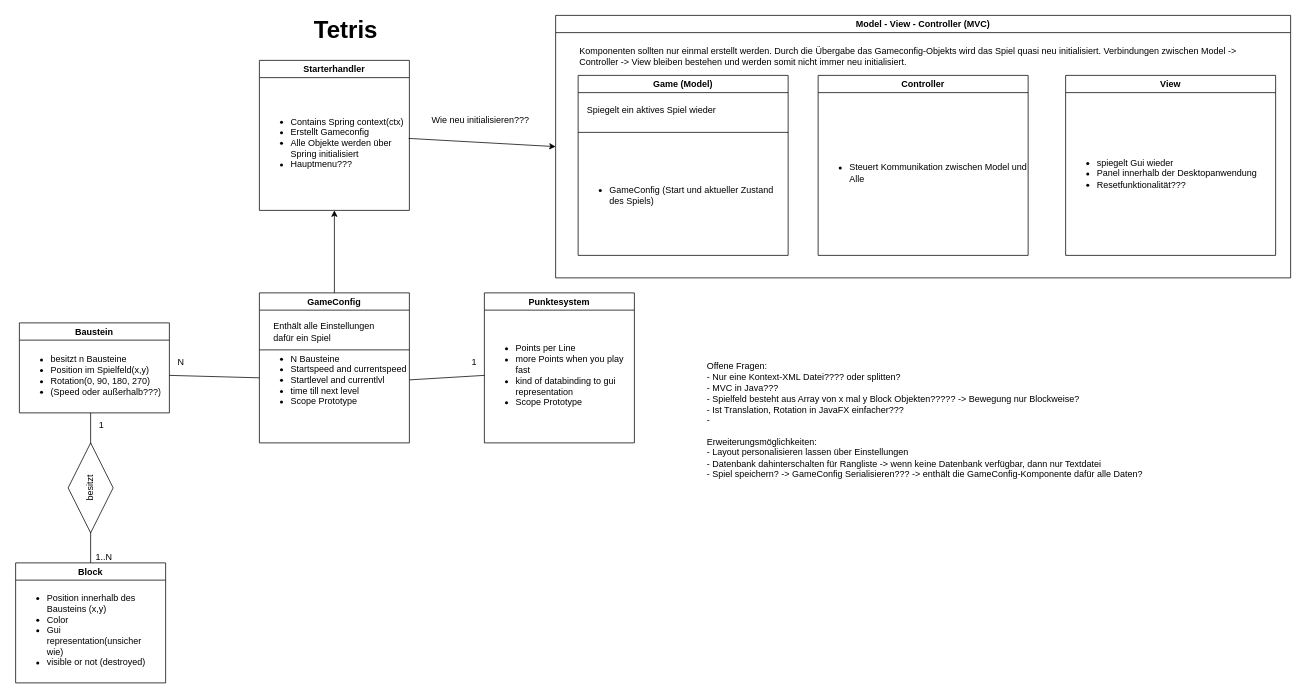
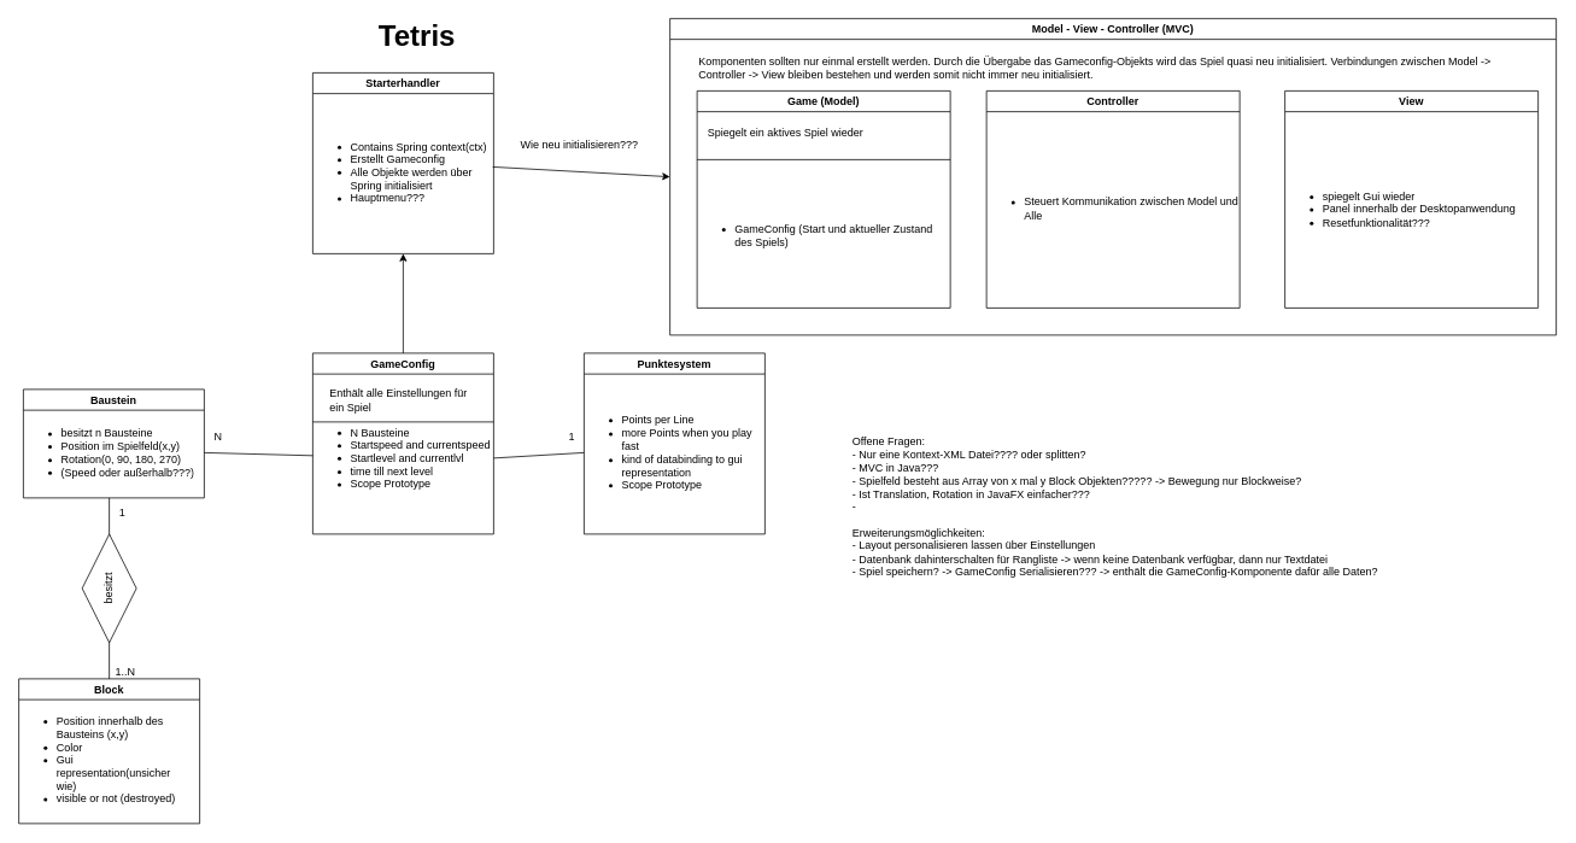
  <mxCell id="0" />
  <mxCell id="1" parent="0" />
  <mxCell id="2" value="&lt;font style=&quot;font-size: 32px&quot;&gt;Tetris&lt;/font&gt;" style="text;strokeColor=none;fillColor=none;html=1;fontSize=24;fontStyle=1;verticalAlign=middle;align=center;" parent="1" vertex="1"><mxGeometry x="410" y="20" width="100" height="40" as="geometry" /></mxCell>
  <mxCell id="3" value="Block" style="swimlane;" parent="1" vertex="1"><mxGeometry x="20" y="750" width="200" height="160" as="geometry" /></mxCell>
  <mxCell id="4" value="&lt;ul&gt;&lt;li&gt;Position innerhalb des Bausteins (x,y)&lt;/li&gt;&lt;li&gt;Color&lt;/li&gt;&lt;li&gt;Gui representation(unsicher wie)&lt;/li&gt;&lt;li&gt;visible or not (destroyed)&lt;/li&gt;&lt;/ul&gt;" style="text;strokeColor=none;fillColor=none;html=1;whiteSpace=wrap;verticalAlign=middle;overflow=hidden;" parent="3" vertex="1"><mxGeometry y="20" width="190" height="140" as="geometry" /></mxCell>
  <mxCell id="5" value="Baustein" style="swimlane;" parent="1" vertex="1"><mxGeometry x="25" y="430" width="200" height="120" as="geometry" /></mxCell>
  <mxCell id="6" value="&lt;ul&gt;&lt;li&gt;besitzt n Bausteine&lt;/li&gt;&lt;li&gt;Position im Spielfeld(x,y)&lt;/li&gt;&lt;li&gt;Rotation(0, 90, 180, 270)&lt;/li&gt;&lt;li&gt;(Speed oder außerhalb???)&lt;/li&gt;&lt;/ul&gt;" style="text;strokeColor=none;fillColor=none;html=1;whiteSpace=wrap;verticalAlign=middle;overflow=hidden;" parent="5" vertex="1"><mxGeometry y="20" width="200" height="100" as="geometry" /></mxCell>
  <mxCell id="7" value="" style="endArrow=none;html=1;rounded=0;exitX=0.5;exitY=1;exitDx=0;exitDy=0;entryX=0.5;entryY=0;entryDx=0;entryDy=0;" parent="1" target="3" edge="1"><mxGeometry relative="1" as="geometry"><mxPoint x="120" y="550" as="sourcePoint" /><mxPoint x="117" y="745" as="targetPoint" /><Array as="points"><mxPoint x="120" y="590" /></Array></mxGeometry></mxCell>
  <mxCell id="8" value="1..N" style="resizable=0;html=1;align=left;verticalAlign=bottom;" parent="7" connectable="0" vertex="1"><mxGeometry x="-1" relative="1" as="geometry"><mxPoint x="5" y="200" as="offset" /></mxGeometry></mxCell>
  <mxCell id="9" value="1" style="resizable=0;html=1;align=right;verticalAlign=bottom;" parent="7" connectable="0" vertex="1"><mxGeometry x="1" relative="1" as="geometry"><mxPoint x="18" y="-174.97" as="offset" /></mxGeometry></mxCell>
  <mxCell id="10" value="besitzt" style="shape=rhombus;perimeter=rhombusPerimeter;whiteSpace=wrap;html=1;align=center;rotation=-90;direction=west;" parent="1" vertex="1"><mxGeometry x="60" y="620" width="120" height="60" as="geometry" /></mxCell>
  <mxCell id="11" value="GameConfig" style="swimlane;" parent="1" vertex="1"><mxGeometry x="345" y="390" width="200" height="200" as="geometry" /></mxCell>
- <mxCell id="12" value="Enthält alle Einstellungen dafür ein Spiel" style="text;html=1;strokeColor=none;fillColor=none;align=left;verticalAlign=middle;whiteSpace=wrap;rounded=0;" parent="11" vertex="1"><mxGeometry x="17" y="32" width="166" height="40" as="geometry" /></mxCell>
+ <mxCell id="12" value="Enthält alle Einstellungen für ein Spiel" style="text;html=1;strokeColor=none;fillColor=none;align=left;verticalAlign=middle;whiteSpace=wrap;rounded=0;" parent="11" vertex="1"><mxGeometry x="17" y="32" width="166" height="40" as="geometry" /></mxCell>
  <mxCell id="13" value="" style="line;strokeWidth=1;fillColor=none;align=left;verticalAlign=middle;spacingTop=-1;spacingLeft=3;spacingRight=3;rotatable=0;labelPosition=right;points=[];portConstraint=eastwest;" parent="11" vertex="1"><mxGeometry y="72" width="200" height="8" as="geometry" /></mxCell>
  <mxCell id="14" value="&lt;ul&gt;&lt;li&gt;N Bausteine&lt;/li&gt;&lt;li&gt;Startspeed and currentspeed&lt;/li&gt;&lt;li&gt;Startlevel and currentlvl&lt;/li&gt;&lt;li&gt;time till next level&lt;/li&gt;&lt;li&gt;Scope Prototype&lt;/li&gt;&lt;/ul&gt;" style="text;strokeColor=none;fillColor=none;html=1;whiteSpace=wrap;verticalAlign=middle;overflow=hidden;" parent="11" vertex="1"><mxGeometry y="32" width="200" height="168" as="geometry" /></mxCell>
  <mxCell id="15" value="Game (Model)" style="swimlane;" parent="1" vertex="1"><mxGeometry x="770" y="100" width="280" height="240" as="geometry" /></mxCell>
  <mxCell id="16" value="Spiegelt ein aktives Spiel wieder" style="text;html=1;strokeColor=none;fillColor=none;align=left;verticalAlign=middle;whiteSpace=wrap;rounded=0;" parent="15" vertex="1"><mxGeometry x="10" y="22" width="260" height="50" as="geometry" /></mxCell>
  <mxCell id="17" value="" style="line;strokeWidth=1;fillColor=none;align=left;verticalAlign=middle;spacingTop=-1;spacingLeft=3;spacingRight=3;rotatable=0;labelPosition=right;points=[];portConstraint=eastwest;" parent="15" vertex="1"><mxGeometry y="72" width="280" height="8" as="geometry" /></mxCell>
  <mxCell id="18" value="&lt;ul&gt;&lt;li&gt;GameConfig (Start und aktueller Zustand des Spiels)&lt;/li&gt;&lt;/ul&gt;" style="text;strokeColor=none;fillColor=none;html=1;whiteSpace=wrap;verticalAlign=middle;overflow=hidden;" parent="15" vertex="1"><mxGeometry y="80" width="280" height="160" as="geometry" /></mxCell>
  <mxCell id="19" value="Punktesystem" style="swimlane;" parent="1" vertex="1"><mxGeometry x="645" y="390" width="200" height="200" as="geometry" /></mxCell>
  <mxCell id="20" value="&lt;ul&gt;&lt;li&gt;Points per Line&lt;/li&gt;&lt;li&gt;more Points when you play fast&lt;/li&gt;&lt;li&gt;kind of databinding to gui representation&lt;/li&gt;&lt;li&gt;Scope Prototype&lt;/li&gt;&lt;/ul&gt;" style="text;strokeColor=none;fillColor=none;html=1;whiteSpace=wrap;verticalAlign=middle;overflow=hidden;" parent="19" vertex="1"><mxGeometry y="20" width="200" height="180" as="geometry" /></mxCell>
  <mxCell id="21" value="" style="endArrow=none;html=1;rounded=0;exitX=1;exitY=0.5;exitDx=0;exitDy=0;" parent="1" source="6" target="14" edge="1"><mxGeometry relative="1" as="geometry"><mxPoint x="275" y="740" as="sourcePoint" /><mxPoint x="435" y="740" as="targetPoint" /></mxGeometry></mxCell>
  <mxCell id="22" value="N" style="resizable=0;html=1;align=right;verticalAlign=bottom;" parent="21" connectable="0" vertex="1"><mxGeometry x="1" relative="1" as="geometry"><mxPoint x="-99.96" y="-13.27" as="offset" /></mxGeometry></mxCell>
  <mxCell id="23" value="" style="endArrow=none;html=1;rounded=0;exitX=0;exitY=0.5;exitDx=0;exitDy=0;entryX=1;entryY=0.5;entryDx=0;entryDy=0;" parent="1" source="20" target="14" edge="1"><mxGeometry relative="1" as="geometry"><mxPoint x="275" y="740" as="sourcePoint" /><mxPoint x="435" y="740" as="targetPoint" /></mxGeometry></mxCell>
  <mxCell id="24" value="1" style="resizable=0;html=1;align=right;verticalAlign=bottom;" parent="23" connectable="0" vertex="1"><mxGeometry x="1" relative="1" as="geometry"><mxPoint x="89.82" y="-15.99" as="offset" /></mxGeometry></mxCell>
  <mxCell id="25" value="Starterhandler" style="swimlane;" parent="1" vertex="1"><mxGeometry x="345" y="80" width="200" height="200" as="geometry" /></mxCell>
  <mxCell id="26" value="&lt;ul&gt;&lt;li&gt;Contains Spring context(ctx)&lt;/li&gt;&lt;li&gt;Erstellt Gameconfig&lt;/li&gt;&lt;li&gt;Alle Objekte werden über Spring initialisiert&lt;/li&gt;&lt;li&gt;Hauptmenu???&lt;/li&gt;&lt;/ul&gt;" style="text;strokeColor=none;fillColor=none;html=1;whiteSpace=wrap;verticalAlign=middle;overflow=hidden;" parent="25" vertex="1"><mxGeometry y="20" width="200" height="180" as="geometry" /></mxCell>
  <mxCell id="27" value="" style="endArrow=classic;html=1;entryX=0.5;entryY=1;entryDx=0;entryDy=0;exitX=0.5;exitY=0;exitDx=0;exitDy=0;" parent="1" source="11" target="26" edge="1"><mxGeometry width="50" height="50" relative="1" as="geometry"><mxPoint x="310" y="510" as="sourcePoint" /><mxPoint x="360" y="460" as="targetPoint" /></mxGeometry></mxCell>
  <mxCell id="28" value="Model - View - Controller (MVC)" style="swimlane;" parent="1" vertex="1"><mxGeometry x="740" y="20" width="980" height="350" as="geometry" /></mxCell>
  <mxCell id="29" value="Controller" style="swimlane;" parent="28" vertex="1"><mxGeometry x="350" y="80" width="280" height="240" as="geometry" /></mxCell>
  <mxCell id="30" value="&lt;ul&gt;&lt;li&gt;Steuert Kommunikation zwischen Model und Alle&lt;/li&gt;&lt;/ul&gt;" style="text;strokeColor=none;fillColor=none;html=1;whiteSpace=wrap;verticalAlign=middle;overflow=hidden;" parent="29" vertex="1"><mxGeometry y="20" width="280" height="220" as="geometry" /></mxCell>
  <mxCell id="31" value="View" style="swimlane;" parent="28" vertex="1"><mxGeometry x="680" y="80" width="280" height="240" as="geometry" /></mxCell>
  <mxCell id="32" value="&lt;ul&gt;&lt;li&gt;spiegelt Gui wieder&lt;/li&gt;&lt;li&gt;Panel innerhalb der Desktopanwendung&lt;/li&gt;&lt;li&gt;Resetfunktionalität???&lt;/li&gt;&lt;/ul&gt;" style="text;strokeColor=none;fillColor=none;html=1;whiteSpace=wrap;verticalAlign=middle;overflow=hidden;" parent="31" vertex="1"><mxGeometry y="22" width="280" height="218" as="geometry" /></mxCell>
  <mxCell id="33" value="Komponenten sollten nur einmal erstellt werden. Durch die Übergabe das Gameconfig-Objekts wird das Spiel quasi neu initialisiert. Verbindungen zwischen Model -&amp;gt; Controller -&amp;gt; View bleiben bestehen und werden somit nicht immer neu initialisiert." style="text;html=1;strokeColor=none;fillColor=none;align=left;verticalAlign=middle;whiteSpace=wrap;rounded=0;" parent="28" vertex="1"><mxGeometry x="30" y="40" width="930" height="30" as="geometry" /></mxCell>
  <mxCell id="34" value="" style="endArrow=classic;html=1;exitX=0.995;exitY=0.467;exitDx=0;exitDy=0;entryX=0;entryY=0.5;entryDx=0;entryDy=0;exitPerimeter=0;" parent="1" source="26" target="28" edge="1"><mxGeometry width="50" height="50" relative="1" as="geometry"><mxPoint x="940" y="340" as="sourcePoint" /><mxPoint x="990" y="290" as="targetPoint" /></mxGeometry></mxCell>
  <mxCell id="35" value="Wie neu initialisieren???" style="text;html=1;strokeColor=none;fillColor=none;align=center;verticalAlign=middle;whiteSpace=wrap;rounded=0;" parent="1" vertex="1"><mxGeometry x="570" y="150" width="140" height="20" as="geometry" /></mxCell>
  <mxCell id="36" value="Offene Fragen:&lt;br&gt;- Nur eine Kontext-XML Datei???? oder splitten?&lt;br&gt;- MVC in Java???&lt;br&gt;- Spielfeld besteht aus Array von x mal y Block Objekten????? -&amp;gt; Bewegung nur Blockweise?&lt;br&gt;- Ist Translation, Rotation in JavaFX einfacher???&lt;br&gt;-&amp;nbsp;&lt;br&gt;&lt;br&gt;Erweiterungsmöglichkeiten:&lt;br&gt;- Layout personalisieren lassen über Einstellungen&lt;br&gt;- Datenbank dahinterschalten für Rangliste -&amp;gt; wenn keine Datenbank verfügbar, dann nur Textdatei&lt;br&gt;- Spiel speichern? -&amp;gt; GameConfig Serialisieren??? -&amp;gt; enthält die GameConfig-Komponente dafür alle Daten?&amp;nbsp;" style="text;html=1;strokeColor=none;fillColor=none;align=left;verticalAlign=middle;whiteSpace=wrap;rounded=0;" parent="1" vertex="1"><mxGeometry x="940" y="410" width="720" height="300" as="geometry" /></mxCell>
